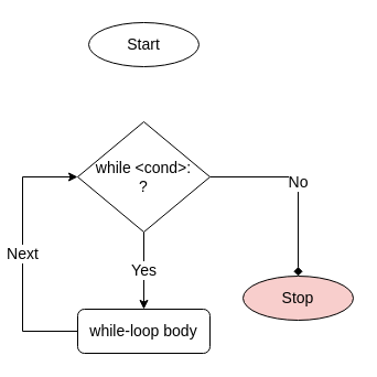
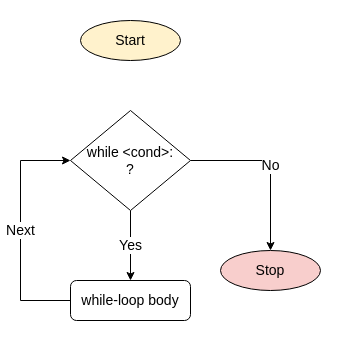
  <mxCell id="0" />
  <mxCell id="1" parent="0" />
- <mxCell id="2" value="No" style="edgeStyle=orthogonalEdgeStyle;rounded=0;orthogonalLoop=1;jettySize=auto;html=1;entryX=0.5;entryY=0;entryDx=0;entryDy=0;fontSize=14;endArrow=diamond;" edge="1" parent="1" source="4" target="8"><mxGeometry relative="1" as="geometry" /></mxCell>
+ <mxCell id="2" value="No" style="edgeStyle=orthogonalEdgeStyle;rounded=0;orthogonalLoop=1;jettySize=auto;html=1;entryX=0.5;entryY=0;entryDx=0;entryDy=0;fontSize=14;" edge="1" parent="1" source="4" target="8"><mxGeometry relative="1" as="geometry" /></mxCell>
  <mxCell id="3" value="Yes" style="edgeStyle=orthogonalEdgeStyle;rounded=0;orthogonalLoop=1;jettySize=auto;html=1;entryX=0.5;entryY=0;entryDx=0;entryDy=0;fontSize=14;" edge="1" parent="1" source="4" target="6"><mxGeometry relative="1" as="geometry" /></mxCell>
  <mxCell id="4" value="&lt;font style=&quot;font-size: 14px&quot;&gt;while &amp;lt;cond&amp;gt;:&lt;br&gt;?&lt;br&gt;&lt;/font&gt;" style="rhombus;whiteSpace=wrap;html=1;" vertex="1" parent="1"><mxGeometry x="70" y="110" width="120" height="100" as="geometry" /></mxCell>
  <mxCell id="5" value="Next" style="edgeStyle=orthogonalEdgeStyle;rounded=0;orthogonalLoop=1;jettySize=auto;html=1;exitX=0;exitY=0.5;exitDx=0;exitDy=0;entryX=0;entryY=0.5;entryDx=0;entryDy=0;fontSize=14;" edge="1" parent="1" source="6" target="4"><mxGeometry relative="1" as="geometry"><mxPoint x="70" y="140" as="targetPoint" /><Array as="points"><mxPoint x="20" y="300" /><mxPoint x="20" y="160" /></Array></mxGeometry></mxCell>
  <mxCell id="6" value="&lt;font style=&quot;font-size: 14px&quot;&gt;while-loop body&lt;/font&gt;" style="rounded=1;whiteSpace=wrap;html=1;" vertex="1" parent="1"><mxGeometry x="70" y="280" width="120" height="40" as="geometry" /></mxCell>
- <mxCell id="7" value="&lt;font style=&quot;font-size: 14px&quot;&gt;Start&lt;/font&gt;" style="ellipse;whiteSpace=wrap;html=1;" vertex="1" parent="1"><mxGeometry x="80" y="20" width="100" height="40" as="geometry" /></mxCell>
+ <mxCell id="7" value="&lt;font style=&quot;font-size: 14px&quot;&gt;Start&lt;/font&gt;" style="ellipse;whiteSpace=wrap;html=1;fillColor=#fff2cc;" vertex="1" parent="1"><mxGeometry x="80" y="20" width="100" height="40" as="geometry" /></mxCell>
  <mxCell id="8" value="&lt;font style=&quot;font-size: 14px&quot;&gt;Stop&lt;/font&gt;" style="ellipse;whiteSpace=wrap;html=1;fillColor=#f8cecc;" vertex="1" parent="1"><mxGeometry x="220" y="250" width="100" height="40" as="geometry" /></mxCell>
